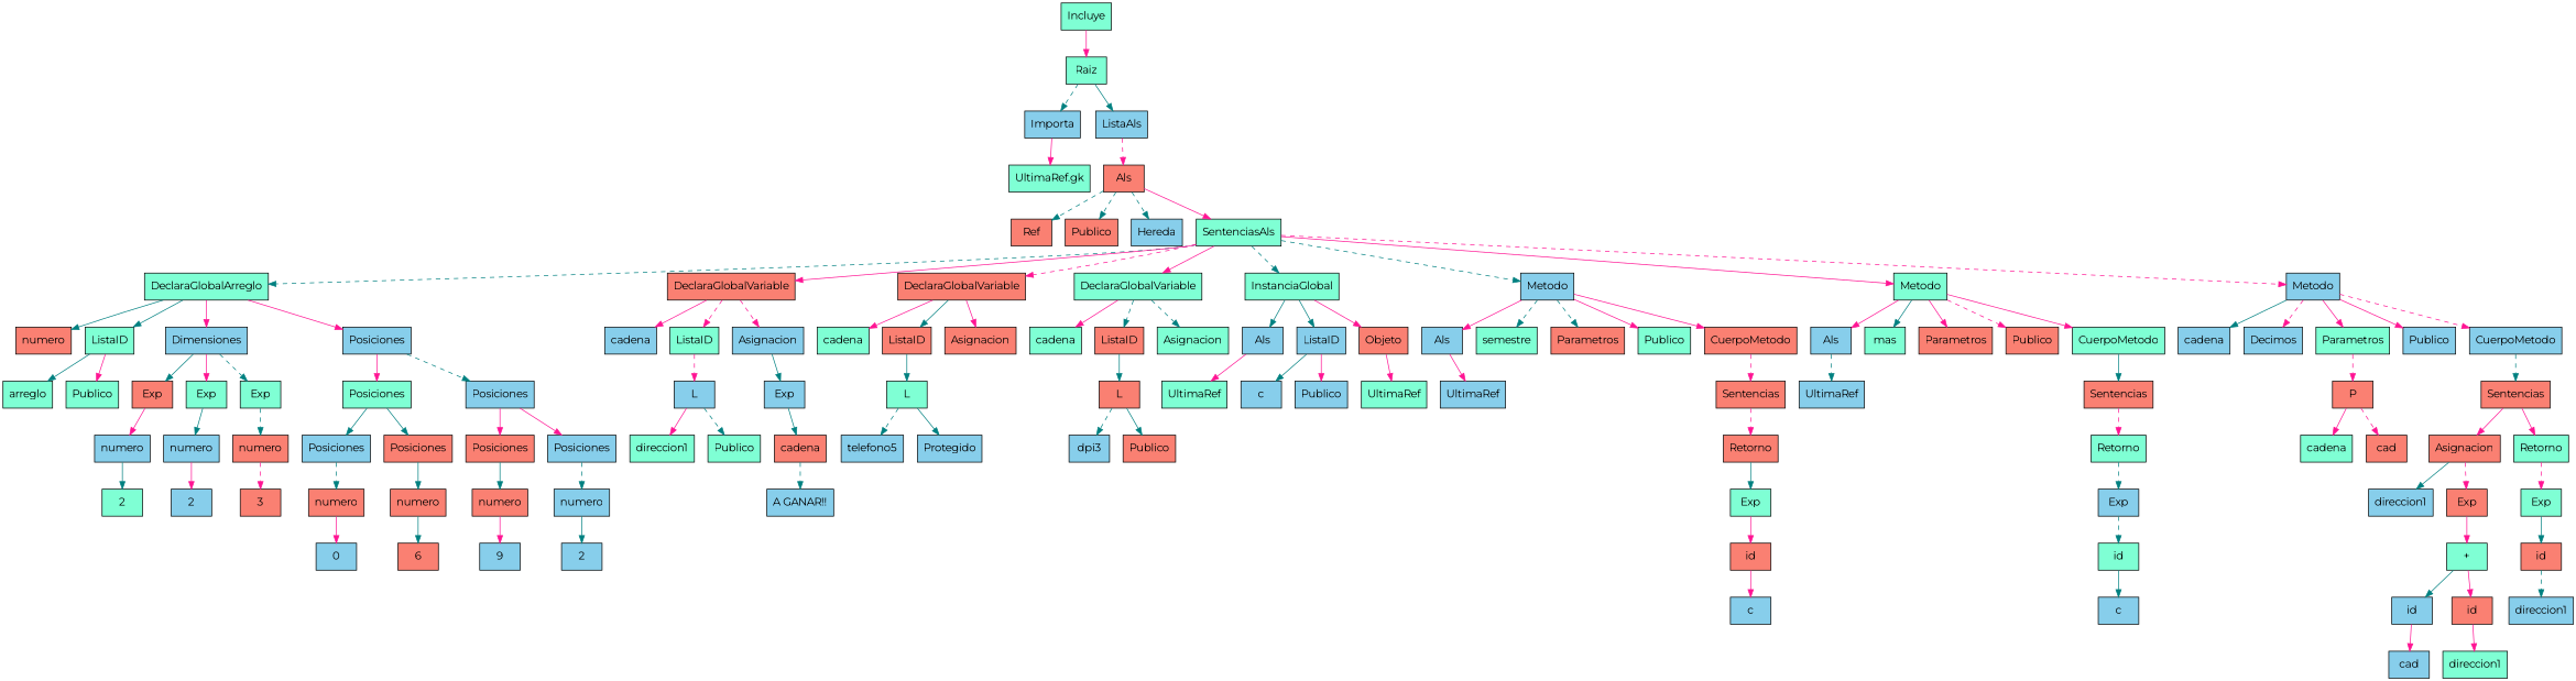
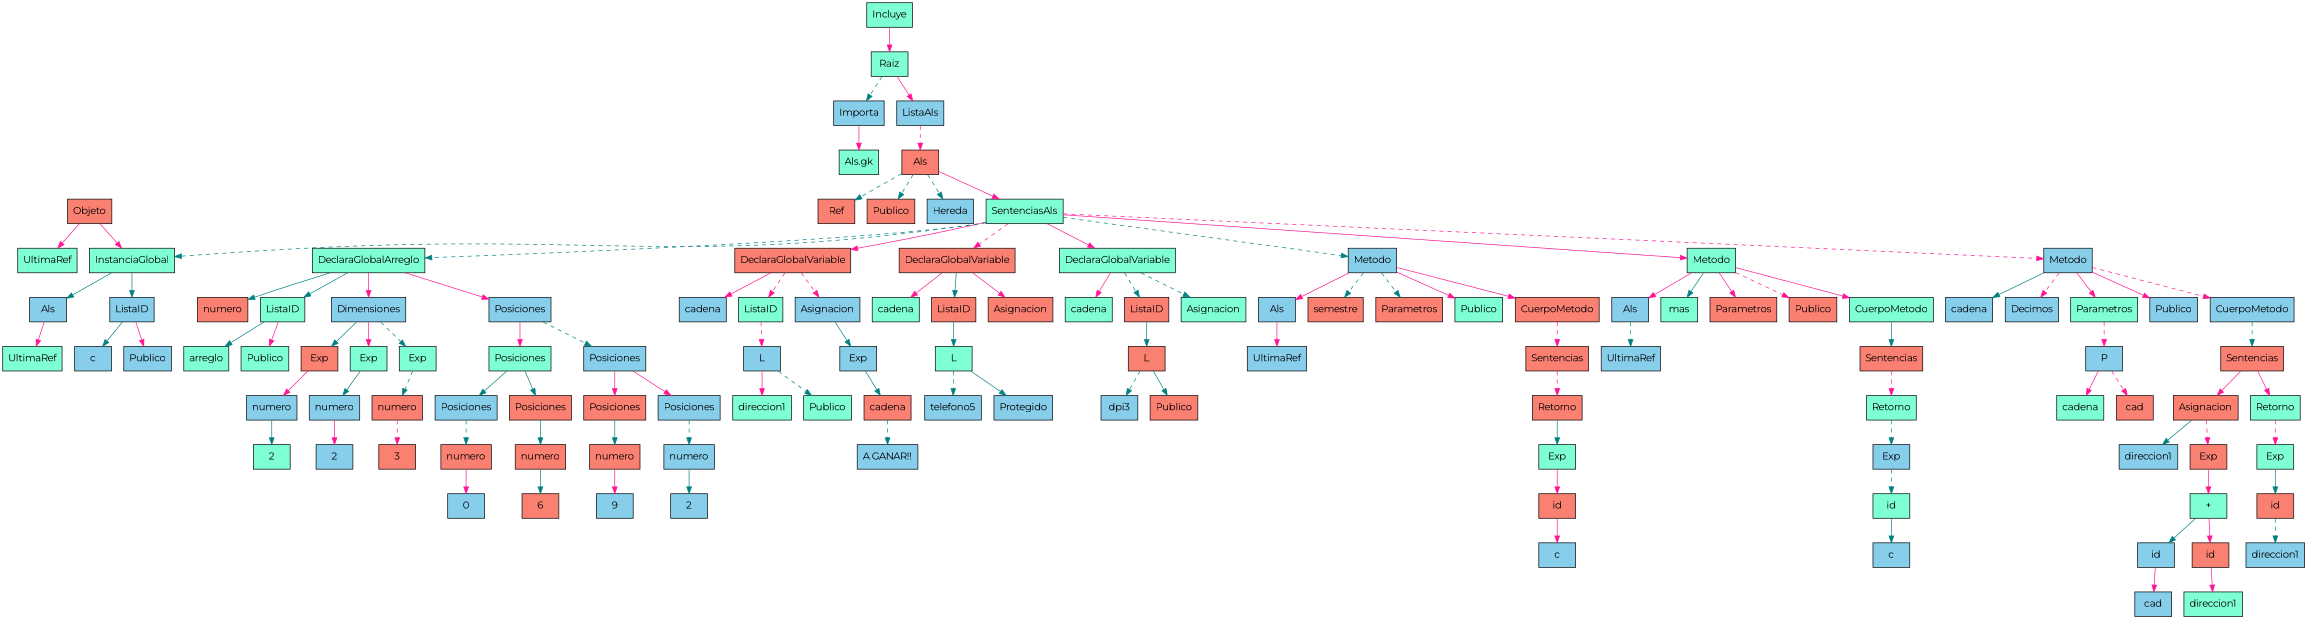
  digraph {
    fontname=Montserrat
    node [fillcolor=skyblue fontname=Montserrat shape=box style=filled]
    edge [color=deeppink fontname=Montserrat style=solid]
    n1 [fillcolor=aquamarine label=Raiz]
    n2 [label=Importa]
    n3 [label=ListaAls]
-   n4 [fillcolor=aquamarine label="UltimaRef.gk"]
+   n4 [fillcolor=aquamarine label="Als.gk"]
    n5 [fillcolor=aquamarine label=Incluye]
    n6 [fillcolor=salmon label=Als]
    n7 [fillcolor=salmon label=Ref]
    n8 [fillcolor=salmon label=Publico]
    n9 [label=Hereda]
    n10 [fillcolor=aquamarine label=SentenciasAls]
    n11 [fillcolor=aquamarine label=DeclaraGlobalArreglo]
    n12 [fillcolor=salmon label=DeclaraGlobalVariable]
    n13 [fillcolor=salmon label=DeclaraGlobalVariable]
    n14 [fillcolor=aquamarine label=DeclaraGlobalVariable]
    n15 [fillcolor=aquamarine label=InstanciaGlobal]
    n16 [label=Metodo]
    n17 [fillcolor=aquamarine label=Metodo]
    n18 [label=Metodo]
    n19 [fillcolor=salmon label=numero]
    n20 [fillcolor=aquamarine label=ListaID]
    n21 [label=Dimensiones]
    n22 [label=Posiciones]
    n23 [label=cadena]
    n24 [fillcolor=aquamarine label=ListaID]
    n25 [label=Asignacion]
    n26 [fillcolor=aquamarine label=cadena]
    n27 [fillcolor=salmon label=ListaID]
    n28 [fillcolor=salmon label=Asignacion]
    n29 [fillcolor=aquamarine label=cadena]
    n30 [fillcolor=salmon label=ListaID]
    n31 [fillcolor=aquamarine label=Asignacion]
    n32 [label=Als]
    n33 [label=ListaID]
    n34 [fillcolor=salmon label=Objeto]
    n35 [label=Als]
-   n36 [fillcolor=aquamarine label=semestre]
+   n36 [fillcolor=salmon label=semestre]
    n37 [fillcolor=salmon label=Parametros]
    n38 [fillcolor=aquamarine label=Publico]
    n39 [fillcolor=salmon label=CuerpoMetodo]
    n40 [label=Als]
    n41 [fillcolor=aquamarine label=mas]
    n42 [fillcolor=salmon label=Parametros]
    n43 [fillcolor=salmon label=Publico]
    n44 [fillcolor=aquamarine label=CuerpoMetodo]
    n45 [label=cadena]
    n46 [label=Decimos]
    n47 [fillcolor=aquamarine label=Parametros]
    n48 [label=Publico]
    n49 [label=CuerpoMetodo]
    n50 [fillcolor=aquamarine label=arreglo]
    n51 [fillcolor=aquamarine label=Publico]
    n52 [fillcolor=salmon label=Exp]
    n53 [fillcolor=aquamarine label=Exp]
    n54 [fillcolor=aquamarine label=Exp]
    n55 [fillcolor=aquamarine label=Posiciones]
    n56 [label=Posiciones]
    n57 [label=numero]
    n58 [label=numero]
    n59 [fillcolor=salmon label=numero]
    n60 [fillcolor=aquamarine label=2]
    n61 [label=2]
    n62 [fillcolor=salmon label=3]
    n63 [label=Posiciones]
    n64 [fillcolor=salmon label=Posiciones]
    n65 [fillcolor=salmon label=Posiciones]
    n66 [label=Posiciones]
    n67 [fillcolor=salmon label=numero]
    n68 [fillcolor=salmon label=numero]
    n69 [label=0]
    n70 [fillcolor=salmon label=6]
    n71 [fillcolor=salmon label=numero]
    n72 [label=numero]
    n73 [label=9]
    n74 [label=2]
    n75 [label=L]
    n76 [label=Exp]
    n77 [fillcolor=aquamarine label=direccion1]
    n78 [fillcolor=aquamarine label=Publico]
    n79 [fillcolor=salmon label=cadena]
    n80 [label="A GANAR!!"]
    n81 [fillcolor=aquamarine label=L]
    n82 [label=telefono5]
    n83 [label=Protegido]
    n84 [fillcolor=salmon label=L]
    n85 [label=dpi3]
    n86 [fillcolor=salmon label=Publico]
    n87 [fillcolor=aquamarine label=UltimaRef]
    n88 [label=c]
    n89 [label=Publico]
    n90 [fillcolor=aquamarine label=UltimaRef]
    n91 [label=UltimaRef]
    n92 [fillcolor=salmon label=Sentencias]
    n93 [fillcolor=salmon label=Retorno]
    n94 [fillcolor=aquamarine label=Exp]
    n95 [fillcolor=salmon label=id]
    n96 [label=c]
    n97 [label=UltimaRef]
    n98 [fillcolor=salmon label=Sentencias]
    n99 [fillcolor=aquamarine label=Retorno]
    n100 [label=Exp]
    n101 [fillcolor=aquamarine label=id]
    n102 [label=c]
-   n103 [fillcolor=salmon label=P]
+   n103 [label=P]
    n104 [fillcolor=salmon label=Sentencias]
    n105 [fillcolor=aquamarine label=cadena]
    n106 [fillcolor=salmon label=cad]
    n107 [fillcolor=salmon label=Asignacion]
    n108 [fillcolor=aquamarine label=Retorno]
    n109 [label=direccion1]
    n110 [fillcolor=salmon label=Exp]
    n111 [fillcolor=aquamarine label=Exp]
    n112 [fillcolor=aquamarine label="+"]
    n113 [label=id]
    n114 [fillcolor=salmon label=id]
    n115 [label=cad]
    n116 [fillcolor=aquamarine label=direccion1]
    n117 [fillcolor=salmon label=id]
    n118 [label=direccion1]
    n1 -> n2 [color=teal style=dashed]
-   n1 -> n3 [color=teal]
+   n1 -> n3
    n2 -> n4
    n3 -> n6 [style=dashed]
    n5 -> n1
    n6 -> n7 [color=teal style=dashed]
    n6 -> n8 [color=teal style=dashed]
    n6 -> n9 [color=teal style=dashed]
    n6 -> n10
    n10 -> n11 [color=teal style=dashed]
    n10 -> n12
    n10 -> n13 [style=dashed]
    n10 -> n14
    n10 -> n15 [color=teal style=dashed]
    n10 -> n16 [color=teal style=dashed]
    n10 -> n17
    n10 -> n18 [style=dashed]
    n11 -> n19 [color=teal]
    n11 -> n20 [color=teal]
    n11 -> n21
    n11 -> n22
    n12 -> n23
    n12 -> n24 [style=dashed]
    n12 -> n25 [style=dashed]
    n13 -> n26
    n13 -> n27 [color=teal]
    n13 -> n28
    n14 -> n29
    n14 -> n30 [color=teal style=dashed]
    n14 -> n31 [color=teal style=dashed]
    n15 -> n32 [color=teal]
    n15 -> n33 [color=teal]
-   n15 -> n34
+   n34 -> n15
    n16 -> n35
    n16 -> n36 [color=teal style=dashed]
    n16 -> n37 [color=teal style=dashed]
    n16 -> n38
    n16 -> n39
    n17 -> n40
    n17 -> n41 [color=teal]
    n17 -> n42
    n17 -> n43 [style=dashed]
    n17 -> n44
    n18 -> n45 [color=teal]
    n18 -> n46 [style=dashed]
    n18 -> n47
    n18 -> n48
    n18 -> n49 [style=dashed]
    n20 -> n50 [color=teal]
    n20 -> n51
    n21 -> n52 [color=teal]
    n21 -> n53
    n21 -> n54 [color=teal style=dashed]
    n22 -> n55
    n22 -> n56 [color=teal style=dashed]
    n24 -> n75 [style=dashed]
    n25 -> n76 [color=teal]
    n27 -> n81 [color=teal]
    n30 -> n84 [color=teal]
    n32 -> n87
    n33 -> n88 [color=teal]
    n33 -> n89
    n34 -> n90
    n35 -> n91
    n39 -> n92 [style=dashed]
    n40 -> n97 [color=teal style=dashed]
    n44 -> n98 [color=teal]
    n47 -> n103 [style=dashed]
    n49 -> n104 [color=teal style=dashed]
    n52 -> n57
    n53 -> n58 [color=teal]
    n54 -> n59 [color=teal style=dashed]
    n55 -> n63 [color=teal]
    n55 -> n64 [color=teal]
    n56 -> n65
    n56 -> n66
    n57 -> n60 [color=teal]
    n58 -> n61
    n59 -> n62 [style=dashed]
    n63 -> n67 [color=teal style=dashed]
    n64 -> n68 [color=teal]
    n65 -> n71 [color=teal]
    n66 -> n72 [color=teal style=dashed]
    n67 -> n69
    n68 -> n70 [color=teal]
    n71 -> n73
    n72 -> n74 [color=teal]
    n75 -> n77
    n75 -> n78 [color=teal style=dashed]
    n76 -> n79 [color=teal]
    n79 -> n80 [color=teal style=dashed]
    n81 -> n82 [color=teal style=dashed]
    n81 -> n83 [color=teal]
    n84 -> n85 [color=teal style=dashed]
    n84 -> n86 [color=teal]
    n92 -> n93 [style=dashed]
    n93 -> n94 [color=teal]
    n94 -> n95
    n95 -> n96
    n98 -> n99 [style=dashed]
    n99 -> n100 [color=teal style=dashed]
    n100 -> n101 [color=teal style=dashed]
    n101 -> n102 [color=teal]
    n103 -> n105
    n103 -> n106 [style=dashed]
    n104 -> n107
    n104 -> n108
    n107 -> n109 [color=teal]
    n107 -> n110 [style=dashed]
    n108 -> n111 [style=dashed]
    n110 -> n112
    n111 -> n117 [color=teal]
    n112 -> n113 [color=teal]
    n112 -> n114
    n113 -> n115
    n114 -> n116
    n117 -> n118 [color=teal style=dashed]
  }
